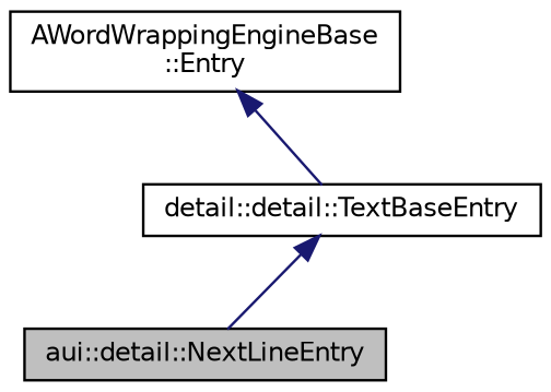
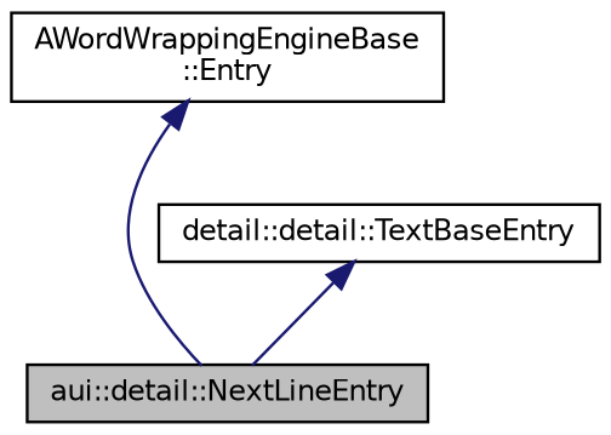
  digraph {
    node [color=black fillcolor=white fontname=Helvetica fontsize=10 shape=record style=filled]
    edge [color=midnightblue dir=back fontname=Helvetica fontsize=10 labelfontname=Helvetica labelfontsize=10 style=solid]
    n1 [fillcolor=grey75 fontcolor=black height=0.2 label="aui::detail::NextLineEntry" width=0.4]
    n2 [height=0.2 label="detail::detail::TextBaseEntry" width=0.4]
    n3 [height=0.2 label="AWordWrappingEngineBase\l::Entry" width=0.4]
    n2 -> n1
-   n3 -> n2
+   n3 -> n1
  }
